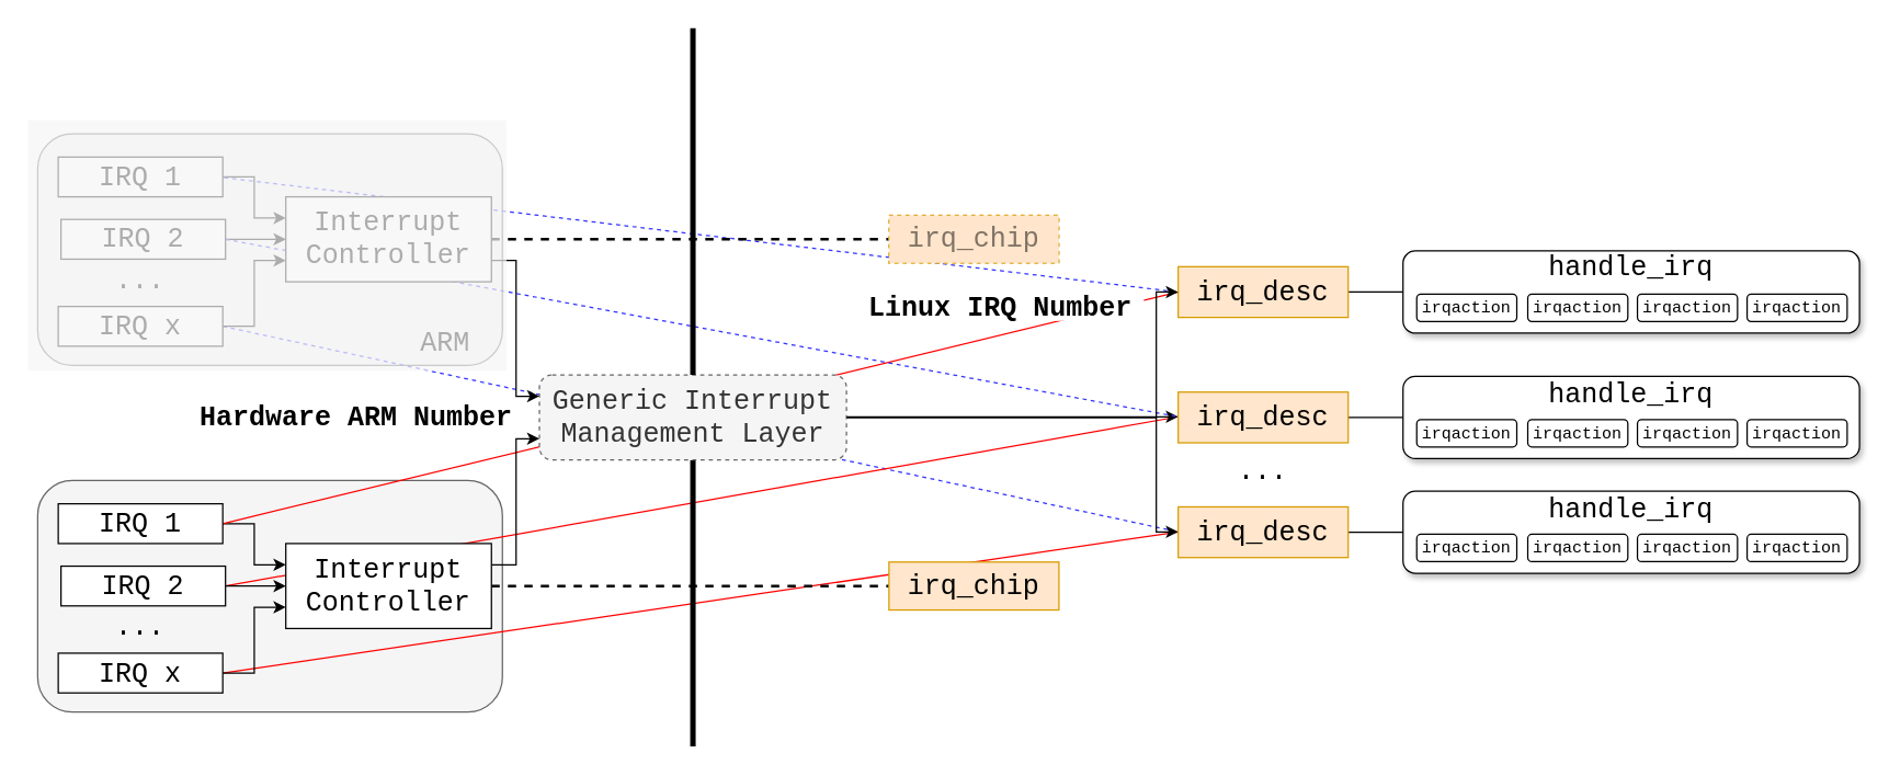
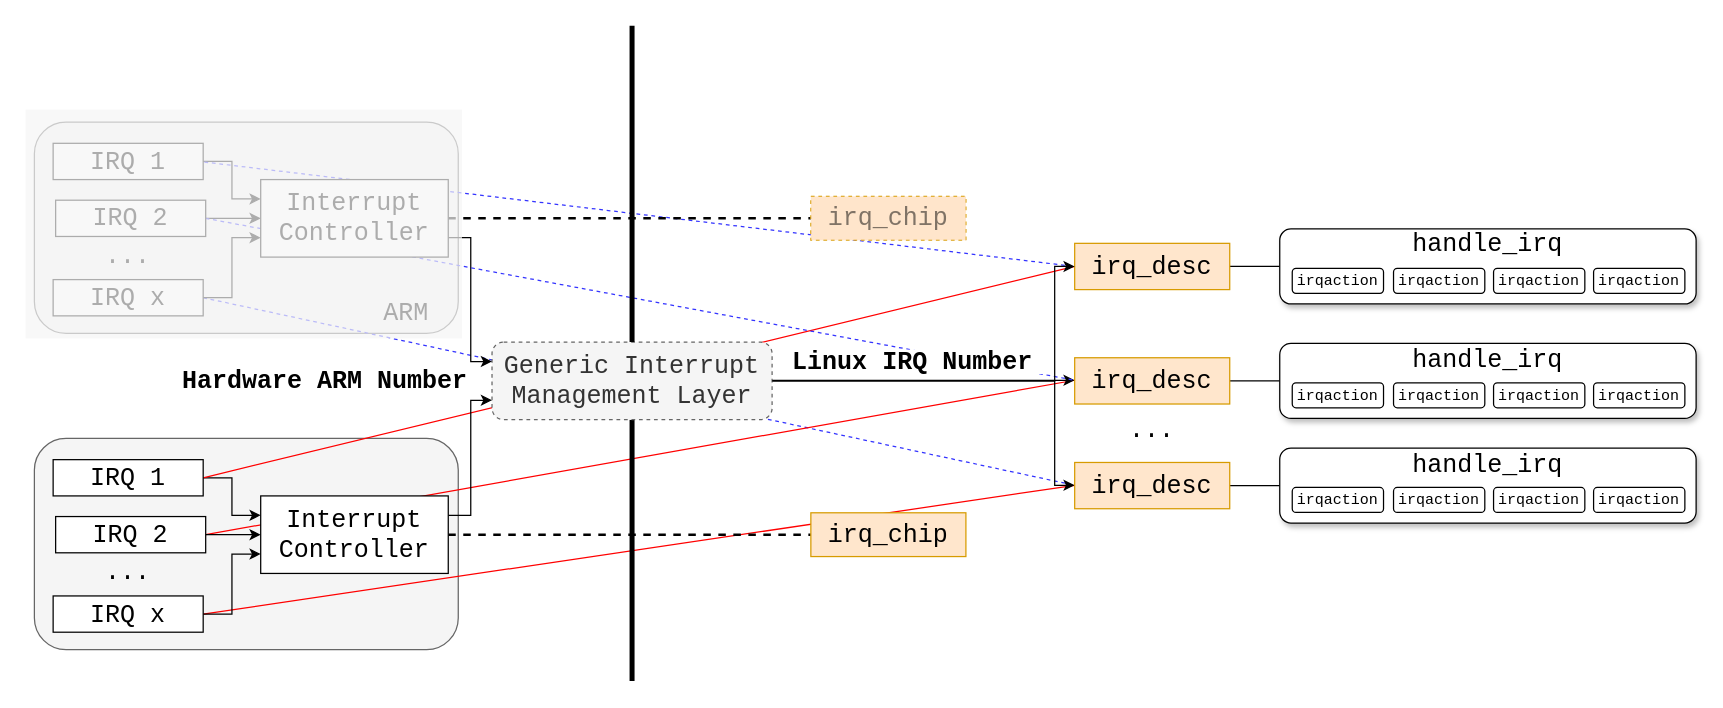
  <mxCell id="0" />
  <mxCell id="1" parent="0" />
  <mxCell id="2" value="" style="rounded=1;whiteSpace=wrap;html=1;fontFamily=Courier New;fontSize=20;fontColor=#333333;fillColor=#f5f5f5;strokeColor=#666666;" parent="1" vertex="1"><mxGeometry x="27" y="97" width="339" height="169" as="geometry" /></mxCell>
  <mxCell id="3" style="edgeStyle=none;rounded=0;orthogonalLoop=1;jettySize=auto;html=1;entryX=0;entryY=0.5;entryDx=0;entryDy=0;endArrow=none;endFill=0;strokeColor=#3333FF;exitX=1;exitY=0.5;exitDx=0;exitDy=0;dashed=1;" parent="1" source="31" edge="1"><mxGeometry relative="1" as="geometry"><mxPoint x="859" y="387.5" as="targetPoint" /></mxGeometry></mxCell>
  <mxCell id="4" value="" style="rounded=1;whiteSpace=wrap;html=1;fontFamily=Courier New;fontSize=20;fontColor=#333333;fillColor=#f5f5f5;strokeColor=#666666;" parent="1" vertex="1"><mxGeometry x="27" y="350" width="339" height="169" as="geometry" /></mxCell>
  <mxCell id="5" style="edgeStyle=orthogonalEdgeStyle;rounded=0;orthogonalLoop=1;jettySize=auto;html=1;entryX=0;entryY=0.25;entryDx=0;entryDy=0;fontFamily=Courier New;fontSize=20;" parent="1" source="9" target="12" edge="1"><mxGeometry relative="1" as="geometry" /></mxCell>
  <mxCell id="6" style="rounded=0;orthogonalLoop=1;jettySize=auto;html=1;entryX=0;entryY=0.5;entryDx=0;entryDy=0;endArrow=none;endFill=0;strokeColor=#FF0000;exitX=1;exitY=0.5;exitDx=0;exitDy=0;" parent="1" source="9" target="37" edge="1"><mxGeometry relative="1" as="geometry" /></mxCell>
  <mxCell id="7" style="edgeStyle=none;rounded=0;orthogonalLoop=1;jettySize=auto;html=1;entryX=0;entryY=0.5;entryDx=0;entryDy=0;endArrow=none;endFill=0;strokeColor=#FF0000;exitX=1;exitY=0.5;exitDx=0;exitDy=0;" parent="1" source="14" edge="1"><mxGeometry relative="1" as="geometry"><mxPoint x="859" y="303.5" as="targetPoint" /></mxGeometry></mxCell>
  <mxCell id="8" style="edgeStyle=none;rounded=0;orthogonalLoop=1;jettySize=auto;html=1;entryX=0;entryY=0.5;entryDx=0;entryDy=0;endArrow=none;endFill=0;strokeColor=#FF0000;exitX=1;exitY=0.5;exitDx=0;exitDy=0;" parent="1" source="16" edge="1"><mxGeometry relative="1" as="geometry"><mxPoint x="859" y="387.5" as="targetPoint" /></mxGeometry></mxCell>
  <mxCell id="9" value="&lt;font style=&quot;font-size: 20px&quot; face=&quot;Courier New&quot;&gt;IRQ 1&lt;/font&gt;" style="rounded=0;whiteSpace=wrap;html=1;" parent="1" vertex="1"><mxGeometry x="42" y="367" width="120" height="29" as="geometry" /></mxCell>
  <mxCell id="10" style="edgeStyle=orthogonalEdgeStyle;rounded=0;orthogonalLoop=1;jettySize=auto;html=1;entryX=0;entryY=0.75;entryDx=0;entryDy=0;fontFamily=Courier New;fontSize=20;exitX=1;exitY=0.25;exitDx=0;exitDy=0;" parent="1" source="12" target="21" edge="1"><mxGeometry relative="1" as="geometry"><Array as="points"><mxPoint x="376" y="412" /><mxPoint x="376" y="320" /></Array></mxGeometry></mxCell>
  <mxCell id="11" style="edgeStyle=orthogonalEdgeStyle;rounded=0;orthogonalLoop=1;jettySize=auto;html=1;entryX=0;entryY=0.5;entryDx=0;entryDy=0;endArrow=none;endFill=0;dashed=1;strokeWidth=2;" edge="1" parent="1" source="12" target="35"><mxGeometry relative="1" as="geometry" /></mxCell>
  <mxCell id="12" value="&lt;font style=&quot;font-size: 20px&quot; face=&quot;Courier New&quot;&gt;Interrupt Controller&lt;/font&gt;" style="rounded=0;whiteSpace=wrap;html=1;" parent="1" vertex="1"><mxGeometry x="208" y="396" width="150" height="62" as="geometry" /></mxCell>
  <mxCell id="13" style="edgeStyle=orthogonalEdgeStyle;rounded=0;orthogonalLoop=1;jettySize=auto;html=1;fontFamily=Courier New;fontSize=20;" parent="1" source="14" target="12" edge="1"><mxGeometry relative="1" as="geometry" /></mxCell>
  <mxCell id="14" value="&lt;font style=&quot;font-size: 20px&quot; face=&quot;Courier New&quot;&gt;IRQ 2&lt;/font&gt;" style="rounded=0;whiteSpace=wrap;html=1;" parent="1" vertex="1"><mxGeometry x="44" y="412.5" width="120" height="29" as="geometry" /></mxCell>
  <mxCell id="15" style="edgeStyle=orthogonalEdgeStyle;rounded=0;orthogonalLoop=1;jettySize=auto;html=1;entryX=0;entryY=0.75;entryDx=0;entryDy=0;fontFamily=Courier New;fontSize=20;" parent="1" source="16" target="12" edge="1"><mxGeometry relative="1" as="geometry" /></mxCell>
  <mxCell id="16" value="&lt;font style=&quot;font-size: 20px&quot; face=&quot;Courier New&quot;&gt;IRQ x&lt;/font&gt;" style="rounded=0;whiteSpace=wrap;html=1;" parent="1" vertex="1"><mxGeometry x="42" y="476" width="120" height="29" as="geometry" /></mxCell>
  <mxCell id="17" value="..." style="text;html=1;strokeColor=none;fillColor=none;align=center;verticalAlign=middle;whiteSpace=wrap;rounded=0;fontFamily=Courier New;fontSize=20;" parent="1" vertex="1"><mxGeometry x="72" y="441.5" width="60" height="30" as="geometry" /></mxCell>
  <mxCell id="18" style="edgeStyle=orthogonalEdgeStyle;rounded=0;orthogonalLoop=1;jettySize=auto;html=1;fontFamily=Courier New;fontSize=20;fontColor=#3333FF;entryX=0;entryY=0.5;entryDx=0;entryDy=0;" parent="1" source="21" edge="1"><mxGeometry relative="1" as="geometry"><mxPoint x="859" y="303.5" as="targetPoint" /></mxGeometry></mxCell>
  <mxCell id="19" style="edgeStyle=orthogonalEdgeStyle;rounded=0;orthogonalLoop=1;jettySize=auto;html=1;entryX=0;entryY=0.5;entryDx=0;entryDy=0;" parent="1" source="21" edge="1"><mxGeometry relative="1" as="geometry"><mxPoint x="859" y="387.5" as="targetPoint" /><Array as="points"><mxPoint x="843" y="304" /><mxPoint x="843" y="388" /></Array></mxGeometry></mxCell>
  <mxCell id="20" style="edgeStyle=orthogonalEdgeStyle;rounded=0;orthogonalLoop=1;jettySize=auto;html=1;endArrow=none;endFill=0;strokeWidth=4;" edge="1" parent="1" source="21"><mxGeometry relative="1" as="geometry"><mxPoint x="505" y="544" as="targetPoint" /></mxGeometry></mxCell>
  <mxCell id="21" value="&lt;font style=&quot;font-size: 20px&quot; face=&quot;Courier New&quot;&gt;Generic Interrupt Management Layer&lt;/font&gt;" style="rounded=1;whiteSpace=wrap;html=1;fillColor=#f5f5f5;fontColor=#333333;strokeColor=#666666;dashed=1;" parent="1" vertex="1"><mxGeometry x="393" y="273" width="224" height="62" as="geometry" /></mxCell>
  <mxCell id="22" value="Hardware ARM Number" style="text;html=1;strokeColor=none;fillColor=none;align=center;verticalAlign=middle;whiteSpace=wrap;rounded=0;fontFamily=Courier New;fontSize=20;fontColor=#000000;fontStyle=1" parent="1" vertex="1"><mxGeometry x="140" y="295" width="239" height="18" as="geometry" /></mxCell>
  <mxCell id="23" style="edgeStyle=orthogonalEdgeStyle;rounded=0;orthogonalLoop=1;jettySize=auto;html=1;entryX=0;entryY=0.25;entryDx=0;entryDy=0;fontFamily=Courier New;fontSize=20;" parent="1" source="25" target="39" edge="1"><mxGeometry relative="1" as="geometry" /></mxCell>
  <mxCell id="24" style="edgeStyle=none;rounded=0;orthogonalLoop=1;jettySize=auto;html=1;entryX=0;entryY=0.5;entryDx=0;entryDy=0;fontColor=#000000;endArrow=none;endFill=0;strokeColor=#3333FF;dashed=1;" parent="1" target="37" edge="1"><mxGeometry relative="1" as="geometry"><mxPoint x="163" y="129" as="sourcePoint" /></mxGeometry></mxCell>
  <mxCell id="25" value="&lt;font style=&quot;font-size: 20px&quot; face=&quot;Courier New&quot;&gt;IRQ 1&lt;/font&gt;" style="rounded=0;whiteSpace=wrap;html=1;" parent="1" vertex="1"><mxGeometry x="42" y="114" width="120" height="29" as="geometry" /></mxCell>
  <mxCell id="26" style="edgeStyle=orthogonalEdgeStyle;rounded=0;orthogonalLoop=1;jettySize=auto;html=1;entryX=0;entryY=0.25;entryDx=0;entryDy=0;fontFamily=Courier New;fontSize=20;fontColor=#3333FF;exitX=1;exitY=0.75;exitDx=0;exitDy=0;" parent="1" source="39" target="21" edge="1"><mxGeometry relative="1" as="geometry"><Array as="points"><mxPoint x="376" y="190" /><mxPoint x="376" y="288" /></Array></mxGeometry></mxCell>
  <mxCell id="27" style="edgeStyle=orthogonalEdgeStyle;rounded=0;orthogonalLoop=1;jettySize=auto;html=1;fontFamily=Courier New;fontSize=20;" parent="1" source="29" target="39" edge="1"><mxGeometry relative="1" as="geometry" /></mxCell>
  <mxCell id="28" style="edgeStyle=none;rounded=0;orthogonalLoop=1;jettySize=auto;html=1;entryX=0;entryY=0.5;entryDx=0;entryDy=0;fontColor=#000000;endArrow=none;endFill=0;strokeColor=#3333FF;exitX=1;exitY=0.5;exitDx=0;exitDy=0;dashed=1;" parent="1" source="29" edge="1"><mxGeometry relative="1" as="geometry"><mxPoint x="859" y="303.5" as="targetPoint" /></mxGeometry></mxCell>
  <mxCell id="29" value="&lt;font style=&quot;font-size: 20px&quot; face=&quot;Courier New&quot;&gt;IRQ 2&lt;/font&gt;" style="rounded=0;whiteSpace=wrap;html=1;" parent="1" vertex="1"><mxGeometry x="44" y="159.5" width="120" height="29" as="geometry" /></mxCell>
  <mxCell id="30" style="edgeStyle=orthogonalEdgeStyle;rounded=0;orthogonalLoop=1;jettySize=auto;html=1;entryX=0;entryY=0.75;entryDx=0;entryDy=0;fontFamily=Courier New;fontSize=20;" parent="1" source="31" target="39" edge="1"><mxGeometry relative="1" as="geometry" /></mxCell>
  <mxCell id="31" value="&lt;font style=&quot;font-size: 20px&quot; face=&quot;Courier New&quot;&gt;IRQ x&lt;/font&gt;" style="rounded=0;whiteSpace=wrap;html=1;" parent="1" vertex="1"><mxGeometry x="42" y="223" width="120" height="29" as="geometry" /></mxCell>
  <mxCell id="32" value="..." style="text;html=1;strokeColor=none;fillColor=none;align=center;verticalAlign=middle;whiteSpace=wrap;rounded=0;fontFamily=Courier New;fontSize=20;" parent="1" vertex="1"><mxGeometry x="72" y="188.5" width="60" height="30" as="geometry" /></mxCell>
- <mxCell id="33" value="Linux IRQ Number" style="text;html=1;strokeColor=none;fillColor=default;align=center;verticalAlign=middle;whiteSpace=wrap;rounded=0;fontFamily=Courier New;fontSize=20;fontColor=#000000;fontStyle=1" parent="1" vertex="1"><mxGeometry x="625" y="214" width="209" height="19.5" as="geometry" /></mxCell>
+ <mxCell id="33" value="Linux IRQ Number" style="text;html=1;strokeColor=none;fillColor=default;align=center;verticalAlign=middle;whiteSpace=wrap;rounded=0;fontFamily=Courier New;fontSize=20;fontColor=#000000;fontStyle=1" parent="1" vertex="1"><mxGeometry x="625" y="279" width="209" height="19.5" as="geometry" /></mxCell>
  <mxCell id="34" value="&lt;font color=&quot;#000000&quot;&gt;ARM&lt;/font&gt;" style="text;html=1;strokeColor=none;fillColor=none;align=center;verticalAlign=middle;whiteSpace=wrap;rounded=0;fontFamily=Courier New;fontSize=20;fontColor=#3333FF;" parent="1" vertex="1"><mxGeometry x="301" y="241" width="47" height="18" as="geometry" /></mxCell>
  <mxCell id="35" value="&lt;font face=&quot;Courier New&quot;&gt;&lt;span style=&quot;font-size: 20px&quot;&gt;irq_chip&lt;/span&gt;&lt;/font&gt;" style="rounded=0;whiteSpace=wrap;html=1;fillColor=#ffe6cc;strokeColor=#d79b00;" parent="1" vertex="1"><mxGeometry x="648" y="409.5" width="124" height="35" as="geometry" /></mxCell>
  <mxCell id="36" style="edgeStyle=orthogonalEdgeStyle;rounded=0;orthogonalLoop=1;jettySize=auto;html=1;entryX=0;entryY=0.5;entryDx=0;entryDy=0;endArrow=none;endFill=0;strokeWidth=1;" edge="1" parent="1" source="37" target="49"><mxGeometry relative="1" as="geometry" /></mxCell>
  <mxCell id="37" value="&lt;font face=&quot;Courier New&quot;&gt;&lt;span style=&quot;font-size: 20px&quot;&gt;irq_desc&lt;/span&gt;&lt;/font&gt;" style="rounded=0;whiteSpace=wrap;html=1;fillColor=#ffe6cc;strokeColor=#d79b00;" parent="1" vertex="1"><mxGeometry x="859" y="194" width="124" height="37" as="geometry" /></mxCell>
  <mxCell id="38" style="edgeStyle=orthogonalEdgeStyle;rounded=0;orthogonalLoop=1;jettySize=auto;html=1;dashed=1;endArrow=none;endFill=0;strokeWidth=2;" edge="1" parent="1" source="39" target="40"><mxGeometry relative="1" as="geometry" /></mxCell>
  <mxCell id="39" value="&lt;font style=&quot;font-size: 20px&quot; face=&quot;Courier New&quot;&gt;Interrupt Controller&lt;/font&gt;" style="rounded=0;whiteSpace=wrap;html=1;" parent="1" vertex="1"><mxGeometry x="208" y="143" width="150" height="62" as="geometry" /></mxCell>
  <mxCell id="40" value="&lt;font face=&quot;Courier New&quot;&gt;&lt;span style=&quot;font-size: 20px&quot;&gt;irq_chip&lt;/span&gt;&lt;/font&gt;" style="rounded=0;whiteSpace=wrap;html=1;fillColor=#ffe6cc;strokeColor=#d79b00;dashed=1;" parent="1" vertex="1"><mxGeometry x="648" y="156.5" width="124" height="35" as="geometry" /></mxCell>
  <mxCell id="41" value="" style="rounded=0;whiteSpace=wrap;html=1;fontFamily=Courier New;fontSize=20;fontColor=#333333;fillColor=#f5f5f5;strokeColor=none;opacity=70;" parent="1" vertex="1"><mxGeometry x="20" y="87" width="349" height="183" as="geometry" /></mxCell>
  <mxCell id="42" value="" style="endArrow=none;html=1;rounded=0;strokeWidth=4;exitX=0.5;exitY=0;exitDx=0;exitDy=0;" edge="1" parent="1" source="21"><mxGeometry width="50" height="50" relative="1" as="geometry"><mxPoint x="460" y="177" as="sourcePoint" /><mxPoint x="505" y="20" as="targetPoint" /></mxGeometry></mxCell>
  <mxCell id="43" style="edgeStyle=orthogonalEdgeStyle;rounded=0;orthogonalLoop=1;jettySize=auto;html=1;entryX=0;entryY=0.5;entryDx=0;entryDy=0;" parent="1" source="21" target="37" edge="1"><mxGeometry relative="1" as="geometry"><mxPoint x="875" y="240.5" as="targetPoint" /><Array as="points"><mxPoint x="843" y="304" /><mxPoint x="843" y="213" /><mxPoint x="859" y="213" /></Array></mxGeometry></mxCell>
  <mxCell id="44" style="edgeStyle=orthogonalEdgeStyle;rounded=0;orthogonalLoop=1;jettySize=auto;html=1;entryX=0;entryY=0.5;entryDx=0;entryDy=0;fontFamily=Courier New;endArrow=none;endFill=0;strokeWidth=1;" edge="1" parent="1" source="45" target="55"><mxGeometry relative="1" as="geometry" /></mxCell>
  <mxCell id="45" value="&lt;font face=&quot;Courier New&quot;&gt;&lt;span style=&quot;font-size: 20px&quot;&gt;irq_desc&lt;/span&gt;&lt;/font&gt;" style="rounded=0;whiteSpace=wrap;html=1;fillColor=#ffe6cc;strokeColor=#d79b00;" vertex="1" parent="1"><mxGeometry x="859" y="285.5" width="124" height="37" as="geometry" /></mxCell>
  <mxCell id="46" value="" style="rounded=0;whiteSpace=wrap;html=1;fillColor=#ffe6cc;strokeColor=none;dashed=1;opacity=50;" vertex="1" parent="1"><mxGeometry x="648" y="156.5" width="124" height="35" as="geometry" /></mxCell>
  <mxCell id="47" style="edgeStyle=orthogonalEdgeStyle;rounded=0;orthogonalLoop=1;jettySize=auto;html=1;entryX=0;entryY=0.5;entryDx=0;entryDy=0;fontFamily=Courier New;endArrow=none;endFill=0;strokeWidth=1;" edge="1" parent="1" source="48" target="61"><mxGeometry relative="1" as="geometry" /></mxCell>
  <mxCell id="48" value="&lt;font face=&quot;Courier New&quot;&gt;&lt;span style=&quot;font-size: 20px&quot;&gt;irq_desc&lt;/span&gt;&lt;/font&gt;" style="rounded=0;whiteSpace=wrap;html=1;fillColor=#ffe6cc;strokeColor=#d79b00;" vertex="1" parent="1"><mxGeometry x="859" y="369.25" width="124" height="37" as="geometry" /></mxCell>
  <mxCell id="49" value="" style="rounded=1;whiteSpace=wrap;html=1;shadow=1;" vertex="1" parent="1"><mxGeometry x="1023" y="182.5" width="333" height="60" as="geometry" /></mxCell>
  <mxCell id="50" value="handle_irq" style="text;html=1;strokeColor=none;fillColor=none;align=center;verticalAlign=middle;whiteSpace=wrap;rounded=0;fontFamily=Courier New;fontSize=20;fontColor=#000000;fontStyle=0" vertex="1" parent="1"><mxGeometry x="1126" y="185.5" width="127" height="19.5" as="geometry" /></mxCell>
  <mxCell id="51" value="&lt;font face=&quot;Courier New&quot;&gt;irqaction&lt;/font&gt;" style="rounded=1;whiteSpace=wrap;html=1;" vertex="1" parent="1"><mxGeometry x="1033" y="214" width="73" height="20" as="geometry" /></mxCell>
  <mxCell id="52" value="&lt;font face=&quot;Courier New&quot;&gt;irqaction&lt;/font&gt;" style="rounded=1;whiteSpace=wrap;html=1;" vertex="1" parent="1"><mxGeometry x="1114" y="214" width="73" height="20" as="geometry" /></mxCell>
  <mxCell id="53" value="&lt;font face=&quot;Courier New&quot;&gt;irqaction&lt;/font&gt;" style="rounded=1;whiteSpace=wrap;html=1;" vertex="1" parent="1"><mxGeometry x="1194" y="214" width="73" height="20" as="geometry" /></mxCell>
  <mxCell id="54" value="&lt;font face=&quot;Courier New&quot;&gt;irqaction&lt;/font&gt;" style="rounded=1;whiteSpace=wrap;html=1;" vertex="1" parent="1"><mxGeometry x="1274" y="214" width="73" height="20" as="geometry" /></mxCell>
  <mxCell id="55" value="" style="rounded=1;whiteSpace=wrap;html=1;shadow=1;" vertex="1" parent="1"><mxGeometry x="1023" y="274" width="333" height="60" as="geometry" /></mxCell>
  <mxCell id="56" value="handle_irq" style="text;html=1;strokeColor=none;fillColor=none;align=center;verticalAlign=middle;whiteSpace=wrap;rounded=0;fontFamily=Courier New;fontSize=20;fontColor=#000000;fontStyle=0" vertex="1" parent="1"><mxGeometry x="1126" y="277" width="127" height="19.5" as="geometry" /></mxCell>
  <mxCell id="57" value="&lt;font face=&quot;Courier New&quot;&gt;irqaction&lt;/font&gt;" style="rounded=1;whiteSpace=wrap;html=1;" vertex="1" parent="1"><mxGeometry x="1033" y="305.5" width="73" height="20" as="geometry" /></mxCell>
  <mxCell id="58" value="&lt;font face=&quot;Courier New&quot;&gt;irqaction&lt;/font&gt;" style="rounded=1;whiteSpace=wrap;html=1;" vertex="1" parent="1"><mxGeometry x="1114" y="305.5" width="73" height="20" as="geometry" /></mxCell>
  <mxCell id="59" value="&lt;font face=&quot;Courier New&quot;&gt;irqaction&lt;/font&gt;" style="rounded=1;whiteSpace=wrap;html=1;" vertex="1" parent="1"><mxGeometry x="1194" y="305.5" width="73" height="20" as="geometry" /></mxCell>
  <mxCell id="60" value="&lt;font face=&quot;Courier New&quot;&gt;irqaction&lt;/font&gt;" style="rounded=1;whiteSpace=wrap;html=1;" vertex="1" parent="1"><mxGeometry x="1274" y="305.5" width="73" height="20" as="geometry" /></mxCell>
  <mxCell id="61" value="" style="rounded=1;whiteSpace=wrap;html=1;shadow=1;" vertex="1" parent="1"><mxGeometry x="1023" y="357.75" width="333" height="60" as="geometry" /></mxCell>
  <mxCell id="62" value="handle_irq" style="text;html=1;strokeColor=none;fillColor=none;align=center;verticalAlign=middle;whiteSpace=wrap;rounded=0;fontFamily=Courier New;fontSize=20;fontColor=#000000;fontStyle=0" vertex="1" parent="1"><mxGeometry x="1126" y="360.75" width="127" height="19.5" as="geometry" /></mxCell>
  <mxCell id="63" value="&lt;font face=&quot;Courier New&quot;&gt;irqaction&lt;/font&gt;" style="rounded=1;whiteSpace=wrap;html=1;" vertex="1" parent="1"><mxGeometry x="1033" y="389.25" width="73" height="20" as="geometry" /></mxCell>
  <mxCell id="64" value="&lt;font face=&quot;Courier New&quot;&gt;irqaction&lt;/font&gt;" style="rounded=1;whiteSpace=wrap;html=1;" vertex="1" parent="1"><mxGeometry x="1114" y="389.25" width="73" height="20" as="geometry" /></mxCell>
  <mxCell id="65" value="&lt;font face=&quot;Courier New&quot;&gt;irqaction&lt;/font&gt;" style="rounded=1;whiteSpace=wrap;html=1;" vertex="1" parent="1"><mxGeometry x="1194" y="389.25" width="73" height="20" as="geometry" /></mxCell>
  <mxCell id="66" value="&lt;font face=&quot;Courier New&quot;&gt;irqaction&lt;/font&gt;" style="rounded=1;whiteSpace=wrap;html=1;" vertex="1" parent="1"><mxGeometry x="1274" y="389.25" width="73" height="20" as="geometry" /></mxCell>
  <mxCell id="67" value="..." style="text;html=1;strokeColor=none;fillColor=none;align=center;verticalAlign=middle;whiteSpace=wrap;rounded=0;fontFamily=Courier New;fontSize=20;" vertex="1" parent="1"><mxGeometry x="891" y="327.75" width="60" height="30" as="geometry" /></mxCell>
